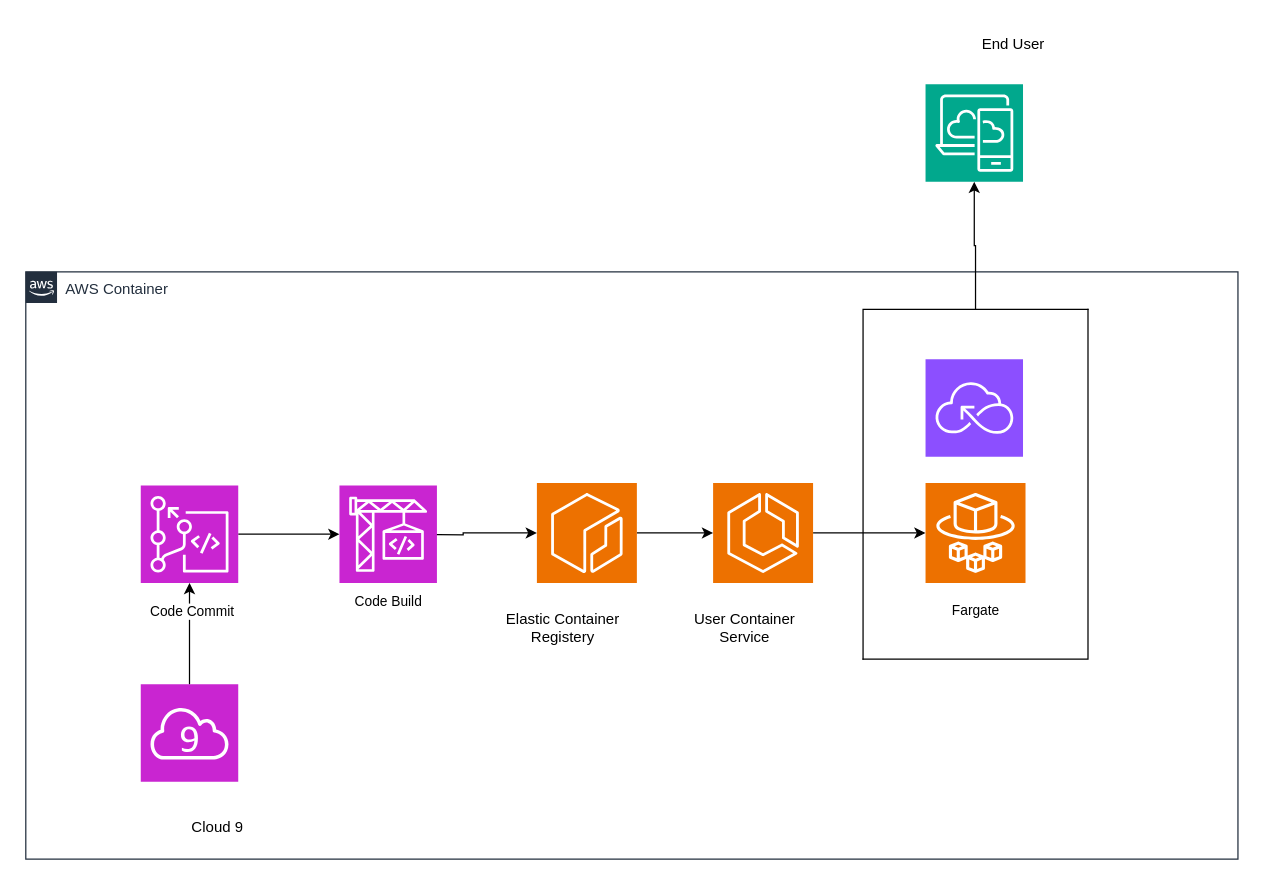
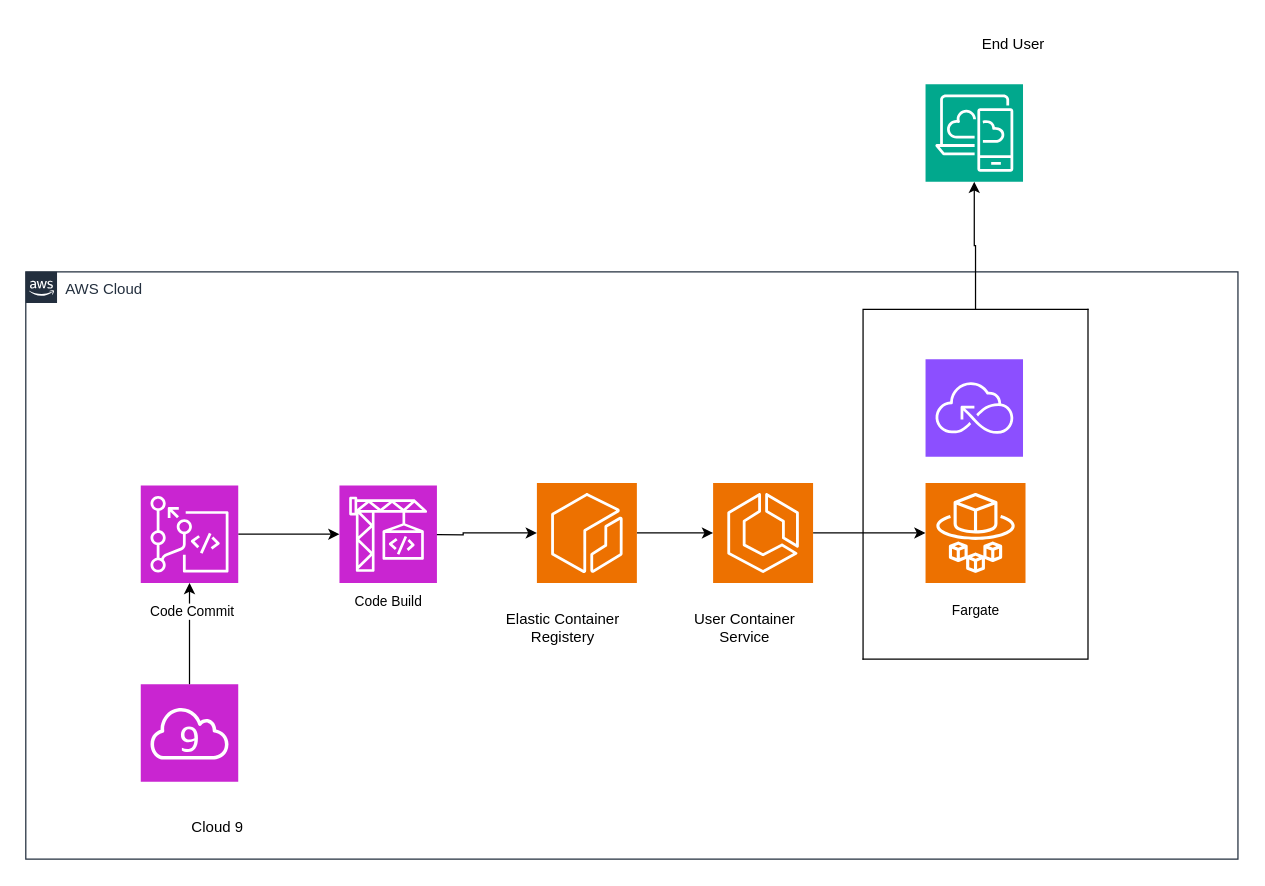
  <mxCell id="0" />
  <mxCell id="1" parent="0" />
  <mxCell id="2" value="" style="sketch=0;points=[[0,0,0],[0.25,0,0],[0.5,0,0],[0.75,0,0],[1,0,0],[0,1,0],[0.25,1,0],[0.5,1,0],[0.75,1,0],[1,1,0],[0,0.25,0],[0,0.5,0],[0,0.75,0],[1,0.25,0],[1,0.5,0],[1,0.75,0]];outlineConnect=0;fontColor=#232F3E;fillColor=#C925D1;strokeColor=#ffffff;dashed=0;verticalLabelPosition=bottom;verticalAlign=top;align=center;html=1;fontSize=12;fontStyle=0;aspect=fixed;shape=mxgraph.aws4.resourceIcon;resIcon=mxgraph.aws4.cloud9;" vertex="1" parent="1"><mxGeometry x="112" y="547" width="78" height="78" as="geometry" /></mxCell>
  <mxCell id="3" value="" style="edgeStyle=orthogonalEdgeStyle;rounded=0;orthogonalLoop=1;jettySize=auto;html=1;" edge="1" parent="1" source="4" target="7"><mxGeometry relative="1" as="geometry" /></mxCell>
  <mxCell id="4" value="" style="sketch=0;points=[[0,0,0],[0.25,0,0],[0.5,0,0],[0.75,0,0],[1,0,0],[0,1,0],[0.25,1,0],[0.5,1,0],[0.75,1,0],[1,1,0],[0,0.25,0],[0,0.5,0],[0,0.75,0],[1,0.25,0],[1,0.5,0],[1,0.75,0]];outlineConnect=0;fontColor=#232F3E;fillColor=#C925D1;strokeColor=#ffffff;dashed=0;verticalLabelPosition=bottom;verticalAlign=top;align=center;html=1;fontSize=12;fontStyle=0;aspect=fixed;shape=mxgraph.aws4.resourceIcon;resIcon=mxgraph.aws4.codecommit;" vertex="1" parent="1"><mxGeometry x="112" y="388" width="78" height="78" as="geometry" /></mxCell>
  <mxCell id="5" value="" style="edgeStyle=orthogonalEdgeStyle;rounded=0;orthogonalLoop=1;jettySize=auto;html=1;entryX=0;entryY=0.5;entryDx=0;entryDy=0;entryPerimeter=0;" edge="1" parent="1" target="14"><mxGeometry relative="1" as="geometry"><mxPoint x="310" y="427" as="sourcePoint" /><mxPoint x="430" y="386" as="targetPoint" /></mxGeometry></mxCell>
  <mxCell id="6" value="Code Build&lt;br&gt;&lt;br&gt;" style="edgeLabel;html=1;align=center;verticalAlign=middle;resizable=0;points=[];" vertex="1" connectable="0" parent="5"><mxGeometry x="-0.506" y="-2" relative="1" as="geometry"><mxPoint x="-30" y="58" as="offset" /></mxGeometry></mxCell>
  <mxCell id="7" value="" style="sketch=0;points=[[0,0,0],[0.25,0,0],[0.5,0,0],[0.75,0,0],[1,0,0],[0,1,0],[0.25,1,0],[0.5,1,0],[0.75,1,0],[1,1,0],[0,0.25,0],[0,0.5,0],[0,0.75,0],[1,0.25,0],[1,0.5,0],[1,0.75,0]];outlineConnect=0;fontColor=#232F3E;fillColor=#C925D1;strokeColor=#ffffff;dashed=0;verticalLabelPosition=bottom;verticalAlign=top;align=center;html=1;fontSize=12;fontStyle=0;aspect=fixed;shape=mxgraph.aws4.resourceIcon;resIcon=mxgraph.aws4.codebuild;" vertex="1" parent="1"><mxGeometry x="271" y="388" width="78" height="78" as="geometry" /></mxCell>
  <mxCell id="8" value="Cloud 9&lt;br&gt;" style="text;strokeColor=none;fillColor=none;align=left;verticalAlign=middle;spacingLeft=4;spacingRight=4;overflow=hidden;points=[[0,0.5],[1,0.5]];portConstraint=eastwest;rotatable=0;whiteSpace=wrap;html=1;" vertex="1" parent="1"><mxGeometry x="147" y="647" width="80" height="30" as="geometry" /></mxCell>
  <mxCell id="9" value="" style="sketch=0;points=[[0,0,0],[0.25,0,0],[0.5,0,0],[0.75,0,0],[1,0,0],[0,1,0],[0.25,1,0],[0.5,1,0],[0.75,1,0],[1,1,0],[0,0.25,0],[0,0.5,0],[0,0.75,0],[1,0.25,0],[1,0.5,0],[1,0.75,0]];outlineConnect=0;fontColor=#232F3E;fillColor=#8C4FFF;strokeColor=#ffffff;dashed=0;verticalLabelPosition=bottom;verticalAlign=top;align=center;html=1;fontSize=12;fontStyle=0;aspect=fixed;shape=mxgraph.aws4.resourceIcon;resIcon=mxgraph.aws4.serverless;" vertex="1" parent="1"><mxGeometry x="740" y="287" width="78" height="78" as="geometry" /></mxCell>
  <mxCell id="10" value="" style="edgeStyle=orthogonalEdgeStyle;rounded=0;orthogonalLoop=1;jettySize=auto;html=1;" edge="1" parent="1" source="12" target="18"><mxGeometry relative="1" as="geometry" /></mxCell>
  <mxCell id="11" value="Fargate&lt;br&gt;" style="edgeLabel;html=1;align=center;verticalAlign=middle;resizable=0;points=[];" vertex="1" connectable="0" parent="10"><mxGeometry x="0.2" y="-1" relative="1" as="geometry"><mxPoint x="75" y="60" as="offset" /></mxGeometry></mxCell>
  <mxCell id="12" value="" style="sketch=0;points=[[0,0,0],[0.25,0,0],[0.5,0,0],[0.75,0,0],[1,0,0],[0,1,0],[0.25,1,0],[0.5,1,0],[0.75,1,0],[1,1,0],[0,0.25,0],[0,0.5,0],[0,0.75,0],[1,0.25,0],[1,0.5,0],[1,0.75,0]];outlineConnect=0;fontColor=#232F3E;fillColor=#ED7100;strokeColor=#ffffff;dashed=0;verticalLabelPosition=bottom;verticalAlign=top;align=center;html=1;fontSize=12;fontStyle=0;aspect=fixed;shape=mxgraph.aws4.resourceIcon;resIcon=mxgraph.aws4.ecs;" vertex="1" parent="1"><mxGeometry x="570" y="386" width="80" height="80" as="geometry" /></mxCell>
  <mxCell id="13" value="" style="edgeStyle=orthogonalEdgeStyle;rounded=0;orthogonalLoop=1;jettySize=auto;html=1;" edge="1" parent="1" source="14" target="12"><mxGeometry relative="1" as="geometry" /></mxCell>
  <mxCell id="14" value="" style="sketch=0;points=[[0,0,0],[0.25,0,0],[0.5,0,0],[0.75,0,0],[1,0,0],[0,1,0],[0.25,1,0],[0.5,1,0],[0.75,1,0],[1,1,0],[0,0.25,0],[0,0.5,0],[0,0.75,0],[1,0.25,0],[1,0.5,0],[1,0.75,0]];outlineConnect=0;fontColor=#232F3E;fillColor=#ED7100;strokeColor=#ffffff;dashed=0;verticalLabelPosition=bottom;verticalAlign=top;align=center;html=1;fontSize=12;fontStyle=0;aspect=fixed;shape=mxgraph.aws4.resourceIcon;resIcon=mxgraph.aws4.ecr;" vertex="1" parent="1"><mxGeometry x="429" y="386" width="80" height="80" as="geometry" /></mxCell>
  <mxCell id="15" value="Elastic Container Registery&lt;br&gt;" style="text;html=1;strokeColor=none;fillColor=none;align=center;verticalAlign=middle;whiteSpace=wrap;rounded=0;" vertex="1" parent="1"><mxGeometry x="400" y="487" width="100" height="30" as="geometry" /></mxCell>
  <mxCell id="16" value="" style="edgeStyle=orthogonalEdgeStyle;rounded=0;orthogonalLoop=1;jettySize=auto;html=1;entryX=0.5;entryY=1;entryDx=0;entryDy=0;entryPerimeter=0;" edge="1" parent="1" source="2" target="4"><mxGeometry relative="1" as="geometry"><mxPoint x="140" y="497" as="sourcePoint" /><mxPoint x="140" y="415" as="targetPoint" /></mxGeometry></mxCell>
  <mxCell id="17" value="Code Commit&lt;br&gt;" style="edgeLabel;html=1;align=center;verticalAlign=middle;resizable=0;points=[];" vertex="1" connectable="0" parent="16"><mxGeometry x="0.268" y="-2" relative="1" as="geometry"><mxPoint x="-1" y="-8" as="offset" /></mxGeometry></mxCell>
  <mxCell id="18" value="" style="sketch=0;points=[[0,0,0],[0.25,0,0],[0.5,0,0],[0.75,0,0],[1,0,0],[0,1,0],[0.25,1,0],[0.5,1,0],[0.75,1,0],[1,1,0],[0,0.25,0],[0,0.5,0],[0,0.75,0],[1,0.25,0],[1,0.5,0],[1,0.75,0]];outlineConnect=0;fontColor=#232F3E;fillColor=#ED7100;strokeColor=#ffffff;dashed=0;verticalLabelPosition=bottom;verticalAlign=top;align=center;html=1;fontSize=12;fontStyle=0;aspect=fixed;shape=mxgraph.aws4.resourceIcon;resIcon=mxgraph.aws4.fargate;" vertex="1" parent="1"><mxGeometry x="740" y="386" width="80" height="80" as="geometry" /></mxCell>
  <mxCell id="19" value="User Container &lt;br&gt;Service" style="text;html=1;align=center;verticalAlign=middle;resizable=0;points=[];autosize=1;strokeColor=none;fillColor=none;" vertex="1" parent="1"><mxGeometry x="540" y="482" width="110" height="40" as="geometry" /></mxCell>
- <mxCell id="20" value="AWS Container" style="points=[[0,0],[0.25,0],[0.5,0],[0.75,0],[1,0],[1,0.25],[1,0.5],[1,0.75],[1,1],[0.75,1],[0.5,1],[0.25,1],[0,1],[0,0.75],[0,0.5],[0,0.25]];outlineConnect=0;gradientColor=none;html=1;whiteSpace=wrap;fontSize=12;fontStyle=0;container=1;pointerEvents=0;collapsible=0;recursiveResize=0;shape=mxgraph.aws4.group;grIcon=mxgraph.aws4.group_aws_cloud_alt;strokeColor=#232F3E;fillColor=none;verticalAlign=top;align=left;spacingLeft=30;fontColor=#232F3E;dashed=0;" vertex="1" parent="1"><mxGeometry x="20" y="217" width="970" height="470" as="geometry" /></mxCell>
+ <mxCell id="20" value="AWS Cloud" style="points=[[0,0],[0.25,0],[0.5,0],[0.75,0],[1,0],[1,0.25],[1,0.5],[1,0.75],[1,1],[0.75,1],[0.5,1],[0.25,1],[0,1],[0,0.75],[0,0.5],[0,0.25]];outlineConnect=0;gradientColor=none;html=1;whiteSpace=wrap;fontSize=12;fontStyle=0;container=1;pointerEvents=0;collapsible=0;recursiveResize=0;shape=mxgraph.aws4.group;grIcon=mxgraph.aws4.group_aws_cloud_alt;strokeColor=#232F3E;fillColor=none;verticalAlign=top;align=left;spacingLeft=30;fontColor=#232F3E;dashed=0;" vertex="1" parent="1"><mxGeometry x="20" y="217" width="970" height="470" as="geometry" /></mxCell>
  <mxCell id="21" value="" style="shape=partialRectangle;whiteSpace=wrap;html=1;bottom=0;right=0;fillColor=none;" vertex="1" parent="20"><mxGeometry x="670" y="30" width="180" height="280" as="geometry" /></mxCell>
  <mxCell id="22" value="" style="shape=partialRectangle;whiteSpace=wrap;html=1;bottom=0;right=0;fillColor=none;direction=west;" vertex="1" parent="20"><mxGeometry x="670" y="30" width="180" height="280" as="geometry" /></mxCell>
  <mxCell id="23" value="" style="sketch=0;points=[[0,0,0],[0.25,0,0],[0.5,0,0],[0.75,0,0],[1,0,0],[0,1,0],[0.25,1,0],[0.5,1,0],[0.75,1,0],[1,1,0],[0,0.25,0],[0,0.5,0],[0,0.75,0],[1,0.25,0],[1,0.5,0],[1,0.75,0]];outlineConnect=0;fontColor=#232F3E;fillColor=#01A88D;strokeColor=#ffffff;dashed=0;verticalLabelPosition=bottom;verticalAlign=top;align=center;html=1;fontSize=12;fontStyle=0;aspect=fixed;shape=mxgraph.aws4.resourceIcon;resIcon=mxgraph.aws4.desktop_and_app_streaming;" vertex="1" parent="1"><mxGeometry x="740" y="67" width="78" height="78" as="geometry" /></mxCell>
  <mxCell id="24" value="" style="edgeStyle=orthogonalEdgeStyle;rounded=0;orthogonalLoop=1;jettySize=auto;html=1;" edge="1" parent="1" source="22" target="23"><mxGeometry relative="1" as="geometry" /></mxCell>
  <mxCell id="25" value="End User" style="text;html=1;align=center;verticalAlign=middle;resizable=0;points=[];autosize=1;strokeColor=none;fillColor=none;" vertex="1" parent="1"><mxGeometry x="775" y="20" width="70" height="30" as="geometry" /></mxCell>
